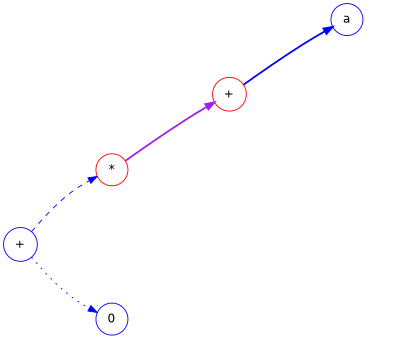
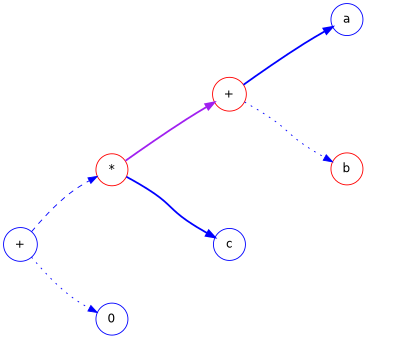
  digraph {
    rankdir=LR
    node [color=blue fontname=Helvetica shape=circle]
    edge [style=invis]
    n1 [color=red label="*"]
    hidden1 [style=invis color=""]
    n3 [label=0]
    n4 [color=red label="+"]
    hidden2 [style=invis color=""]
+   c
    hidden3 [style=invis color=""]
+   b [color=red]
    a
    n10 [label="+"]
    subgraph sub_1 {
      rank=same
      n1
      hidden1
      n3
    }
    subgraph sub_2 {
      rank=same
      n4
      hidden2
+     c
    }
    subgraph sub_3 {
      rank=same
      hidden3
+     b
      a
    }
    n1 -> hidden1
    n1 -> n4 [color=purple style=bold]
    n1 -> hidden2
+   n1 -> c [color=blue style=bold]
    hidden1 -> n3
    n4 -> hidden2
    n4 -> hidden3
+   n4 -> b [color=blue style=dotted]
    n4 -> a [color=blue style=bold]
+   hidden2 -> c
+   hidden3 -> b
    a -> hidden3
    n10 -> n1 [color=blue style=dashed]
    n10 -> hidden1
    n10 -> n3 [color=blue style=dotted]
  }
